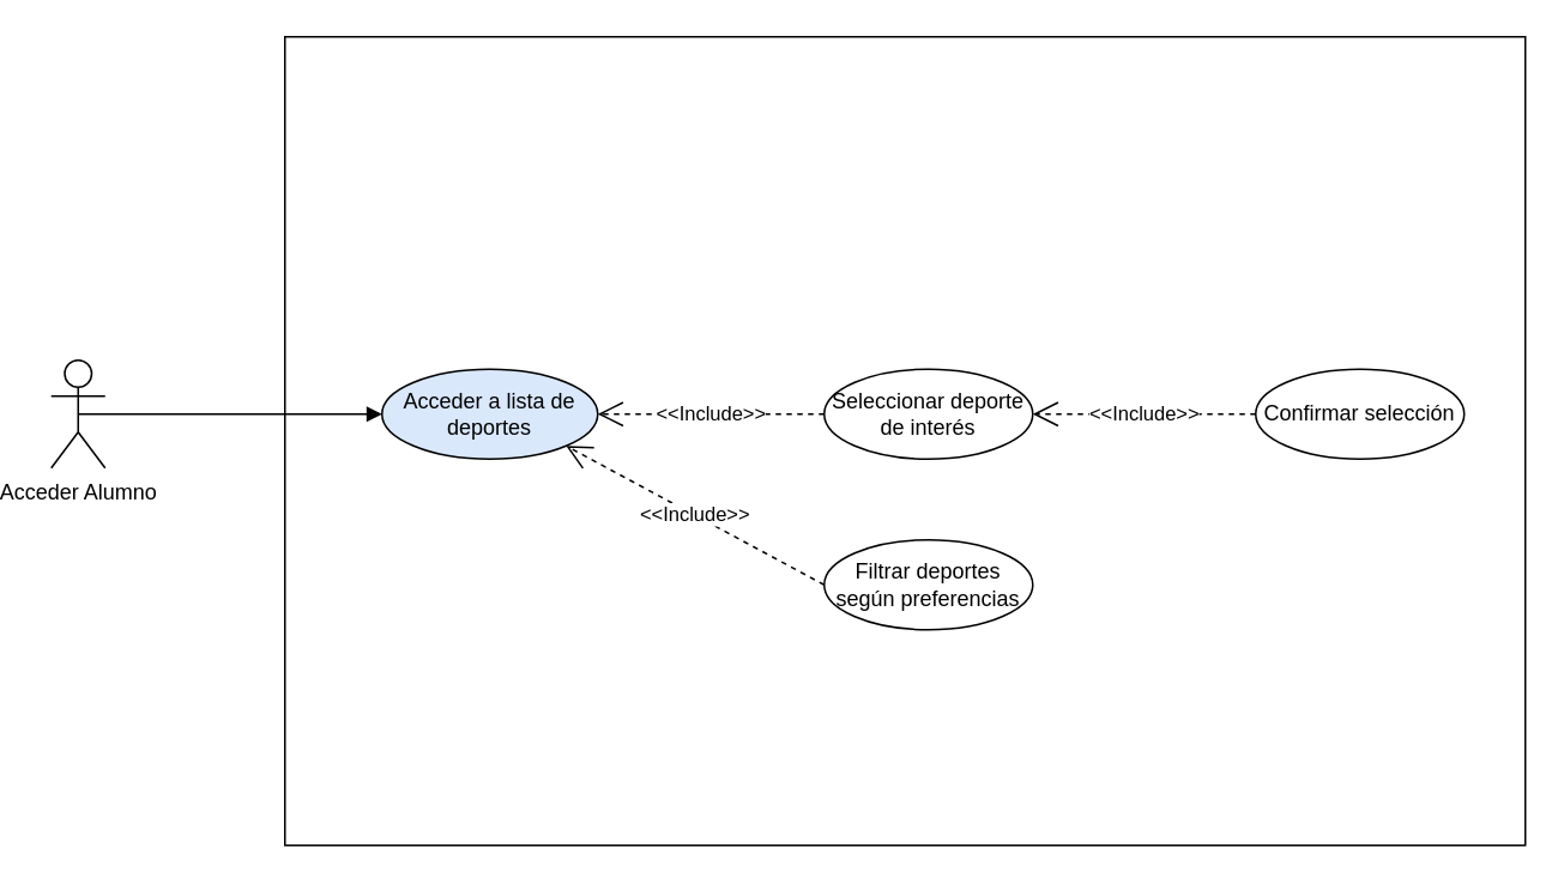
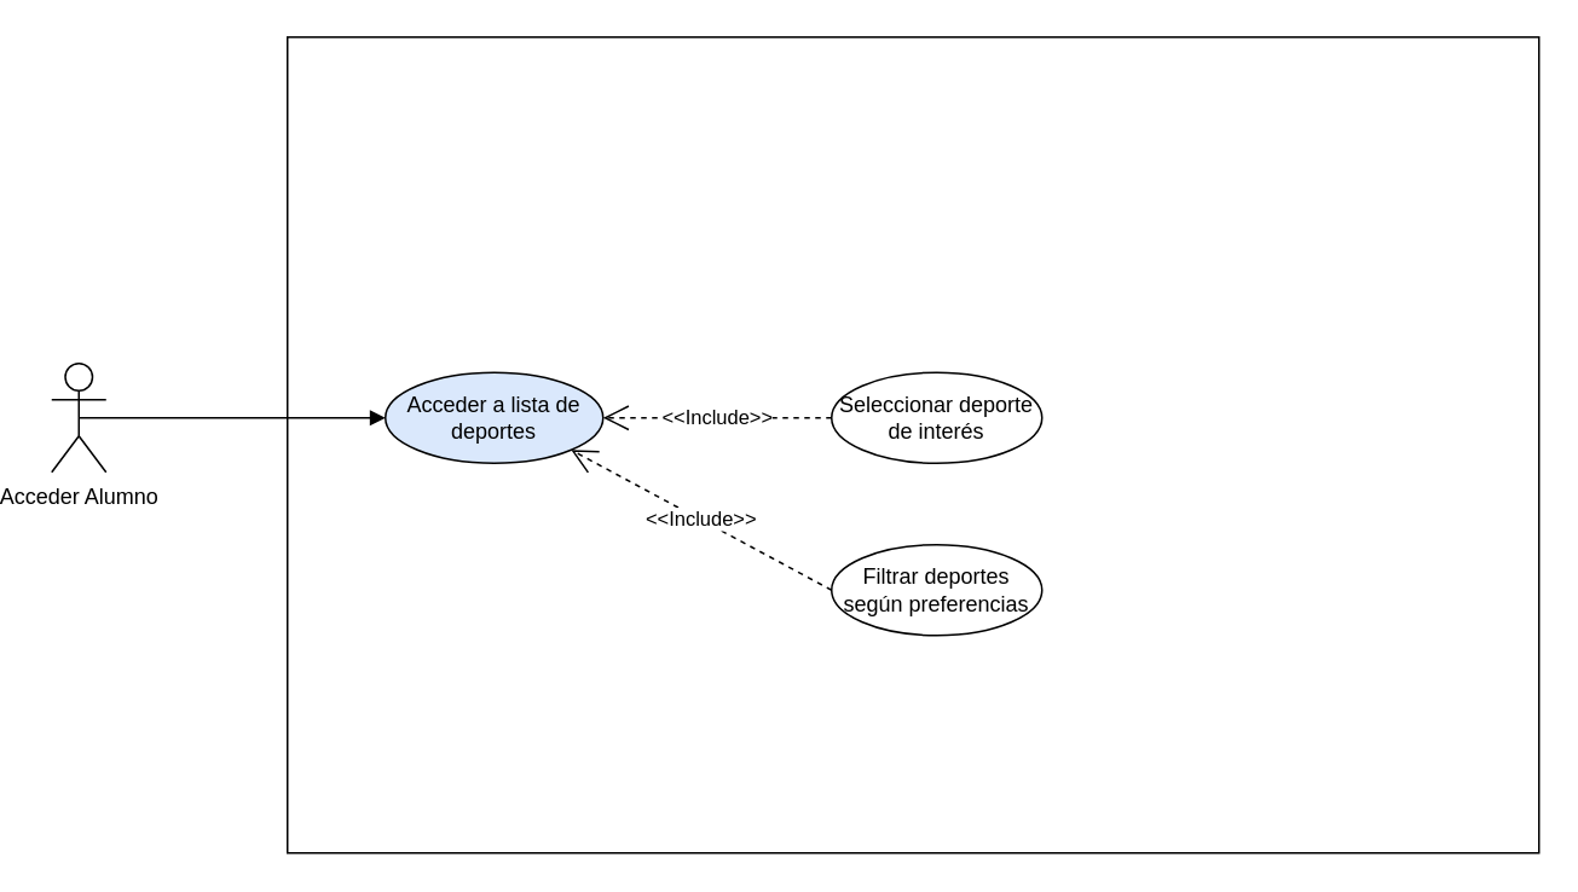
  <mxCell id="0" />
  <mxCell id="1" parent="0" />
  <mxCell id="2" value="" style="rounded=0;whiteSpace=wrap;html=1;" vertex="1" parent="1"><mxGeometry x="150" width="690" height="450" as="geometry" y="20" /></mxCell>
  <mxCell id="3" value="Acceder Alumno" style="shape=umlActor;verticalLabelPosition=bottom;verticalAlign=top;html=1;outlineConnect=0;" vertex="1" parent="1"><mxGeometry x="20" y="200" width="30" height="60" as="geometry" /></mxCell>
  <mxCell id="4" value="Acceder a lista de deportes" style="ellipse;whiteSpace=wrap;html=1;fillColor=#dae8fc;" vertex="1" parent="1"><mxGeometry x="204" y="205" width="120" height="50" as="geometry" /></mxCell>
  <mxCell id="5" value="" style="endArrow=block;endFill=1;html=1;edgeStyle=orthogonalEdgeStyle;align=left;verticalAlign=top;rounded=0;exitX=0.5;exitY=0.5;exitDx=0;exitDy=0;exitPerimeter=0;entryX=0;entryY=0.5;entryDx=0;entryDy=0;" edge="1" parent="1" source="3" target="4"><mxGeometry x="-1" relative="1" as="geometry"><mxPoint x="70" y="240" as="sourcePoint" /><mxPoint x="230" y="240" as="targetPoint" /></mxGeometry></mxCell>
  <mxCell id="6" value="Seleccionar deporte de interés" style="ellipse;whiteSpace=wrap;html=1;" vertex="1" parent="1"><mxGeometry x="450" y="205" width="116" height="50" as="geometry" /></mxCell>
  <mxCell id="7" value="&amp;lt;&amp;lt;Include&amp;gt;&amp;gt;" style="endArrow=open;endSize=12;dashed=1;html=1;rounded=0;exitX=0;exitY=0.5;exitDx=0;exitDy=0;entryX=1;entryY=0.5;entryDx=0;entryDy=0;" edge="1" parent="1" source="6" target="4"><mxGeometry width="160" relative="1" as="geometry"><mxPoint x="240" y="220" as="sourcePoint" /><mxPoint x="400" y="220" as="targetPoint" /></mxGeometry></mxCell>
  <mxCell id="8" value="Filtrar deportes según preferencias" style="ellipse;whiteSpace=wrap;html=1;" vertex="1" parent="1"><mxGeometry x="450" y="300" width="116" height="50" as="geometry" /></mxCell>
- <mxCell id="9" value="Confirmar selección" style="ellipse;whiteSpace=wrap;html=1;" vertex="1" parent="1"><mxGeometry x="690" y="205" width="116" height="50" as="geometry" /></mxCell>
- <mxCell id="10" value="&amp;lt;&amp;lt;Include&amp;gt;&amp;gt;" style="endArrow=open;endSize=12;dashed=1;html=1;rounded=0;exitX=0;exitY=0.5;exitDx=0;exitDy=0;entryX=1;entryY=0.5;entryDx=0;entryDy=0;" edge="1" parent="1" source="9" target="6"><mxGeometry width="160" relative="1" as="geometry"><mxPoint x="676" y="280" as="sourcePoint" /><mxPoint x="550" y="280" as="targetPoint" /></mxGeometry></mxCell>
  <mxCell id="11" value="&amp;lt;&amp;lt;Include&amp;gt;&amp;gt;" style="endArrow=open;endSize=12;dashed=1;html=1;rounded=0;exitX=0;exitY=0.5;exitDx=0;exitDy=0;entryX=1;entryY=1;entryDx=0;entryDy=0;" edge="1" parent="1" source="8" target="4"><mxGeometry width="160" relative="1" as="geometry"><mxPoint x="470" y="250" as="sourcePoint" /><mxPoint x="344" y="250" as="targetPoint" /></mxGeometry></mxCell>
